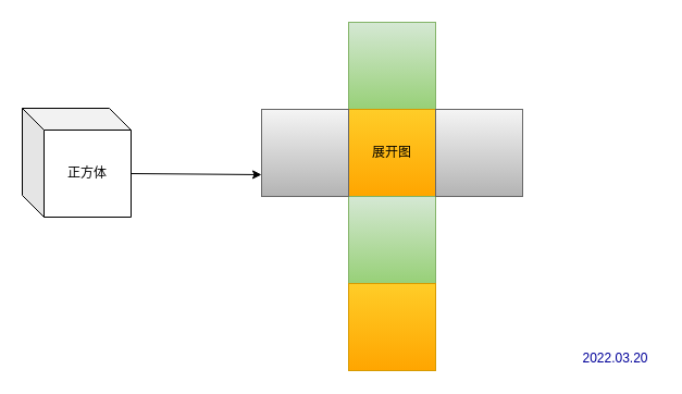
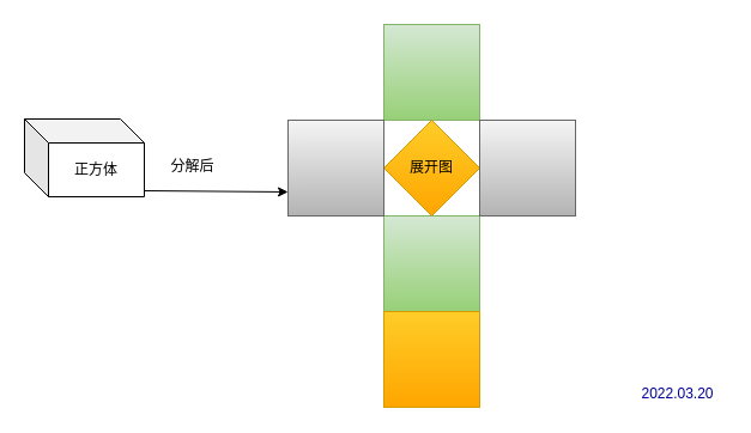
  <mxCell id="0" />
  <mxCell id="1" parent="0" />
- <mxCell id="2" value="正方体" style="shape=cube;whiteSpace=wrap;html=1;boundedLbl=1;backgroundOutline=1;darkOpacity=0.05;darkOpacity2=0.1;" vertex="1" parent="1"><mxGeometry x="20" y="99" width="100" height="100" as="geometry" /></mxCell>
+ <mxCell id="2" value="正方体" style="shape=cube;whiteSpace=wrap;html=1;boundedLbl=1;backgroundOutline=1;darkOpacity=0.05;darkOpacity2=0.1;" vertex="1" parent="1"><mxGeometry x="20" y="99" width="100" height="65" as="geometry" /></mxCell>
  <mxCell id="3" value="" style="endArrow=classic;html=1;rounded=0;exitX=0;exitY=0;exitDx=100;exitDy=60;exitPerimeter=0;entryX=0;entryY=0.75;entryDx=0;entryDy=0;" edge="1" parent="1" source="2" target="7"><mxGeometry width="50" height="50" relative="1" as="geometry"><mxPoint x="100" y="209" as="sourcePoint" /><mxPoint x="110" y="239" as="targetPoint" /></mxGeometry></mxCell>
  <mxCell id="4" value="" style="whiteSpace=wrap;html=1;aspect=fixed;fillColor=#d5e8d4;gradientColor=#97d077;strokeColor=#82b366;" vertex="1" parent="1"><mxGeometry x="320" y="20" width="80" height="80" as="geometry" /></mxCell>
- <mxCell id="5" value="展开图" style="whiteSpace=wrap;html=1;aspect=fixed;fillColor=#ffcd28;gradientColor=#ffa500;strokeColor=#d79b00;" vertex="1" parent="1"><mxGeometry x="320" y="100" width="80" height="80" as="geometry" /></mxCell>
+ <mxCell id="5" value="展开图" style="rhombus;whiteSpace=wrap;html=1;aspect=fixed;fillColor=#ffcd28;gradientColor=#ffa500;strokeColor=#d79b00;" vertex="1" parent="1"><mxGeometry x="320" y="100" width="80" height="80" as="geometry" /></mxCell>
  <mxCell id="6" value="" style="whiteSpace=wrap;html=1;aspect=fixed;fillColor=#d5e8d4;gradientColor=#97d077;strokeColor=#82b366;" vertex="1" parent="1"><mxGeometry x="320" y="180" width="80" height="80" as="geometry" /></mxCell>
  <mxCell id="7" value="" style="whiteSpace=wrap;html=1;aspect=fixed;fillColor=#f5f5f5;gradientColor=#b3b3b3;strokeColor=#666666;" vertex="1" parent="1"><mxGeometry x="240" y="100" width="80" height="80" as="geometry" /></mxCell>
  <mxCell id="8" value="" style="whiteSpace=wrap;html=1;aspect=fixed;fillColor=#f5f5f5;gradientColor=#b3b3b3;strokeColor=#666666;" vertex="1" parent="1"><mxGeometry x="400" y="100" width="80" height="80" as="geometry" /></mxCell>
  <mxCell id="9" value="" style="whiteSpace=wrap;html=1;aspect=fixed;fillColor=#ffcd28;gradientColor=#ffa500;strokeColor=#d79b00;" vertex="1" parent="1"><mxGeometry x="320" y="260" width="80" height="80" as="geometry" /></mxCell>
+ <mxCell id="10" value="分解后" style="text;html=1;align=center;verticalAlign=middle;resizable=0;points=[];autosize=1;strokeColor=none;fillColor=none;" vertex="1" parent="1"><mxGeometry x="135" y="129" width="50" height="20" as="geometry" /></mxCell>
  <mxCell id="11" value="&lt;font color=&quot;#000099&quot;&gt;2022.03.20&lt;/font&gt;" style="text;html=1;align=center;verticalAlign=middle;resizable=0;points=[];autosize=1;strokeColor=none;fillColor=none;" vertex="1" parent="1"><mxGeometry x="525" y="319" width="80" height="20" as="geometry" /></mxCell>
